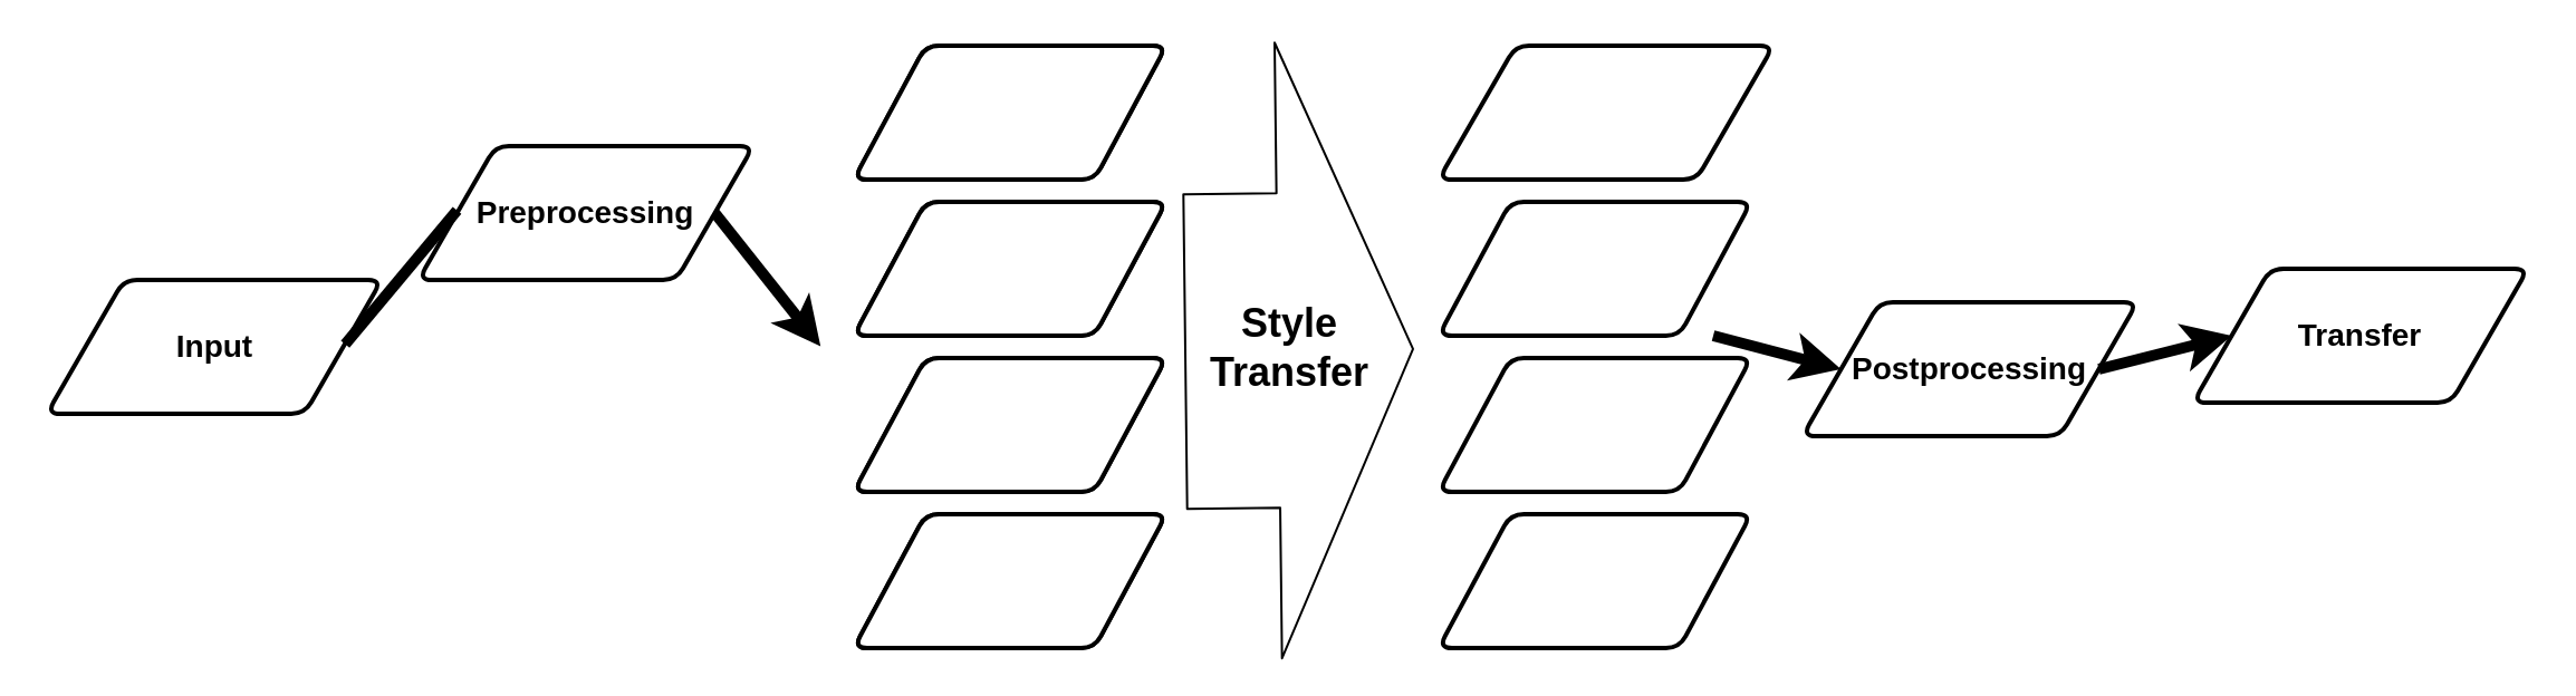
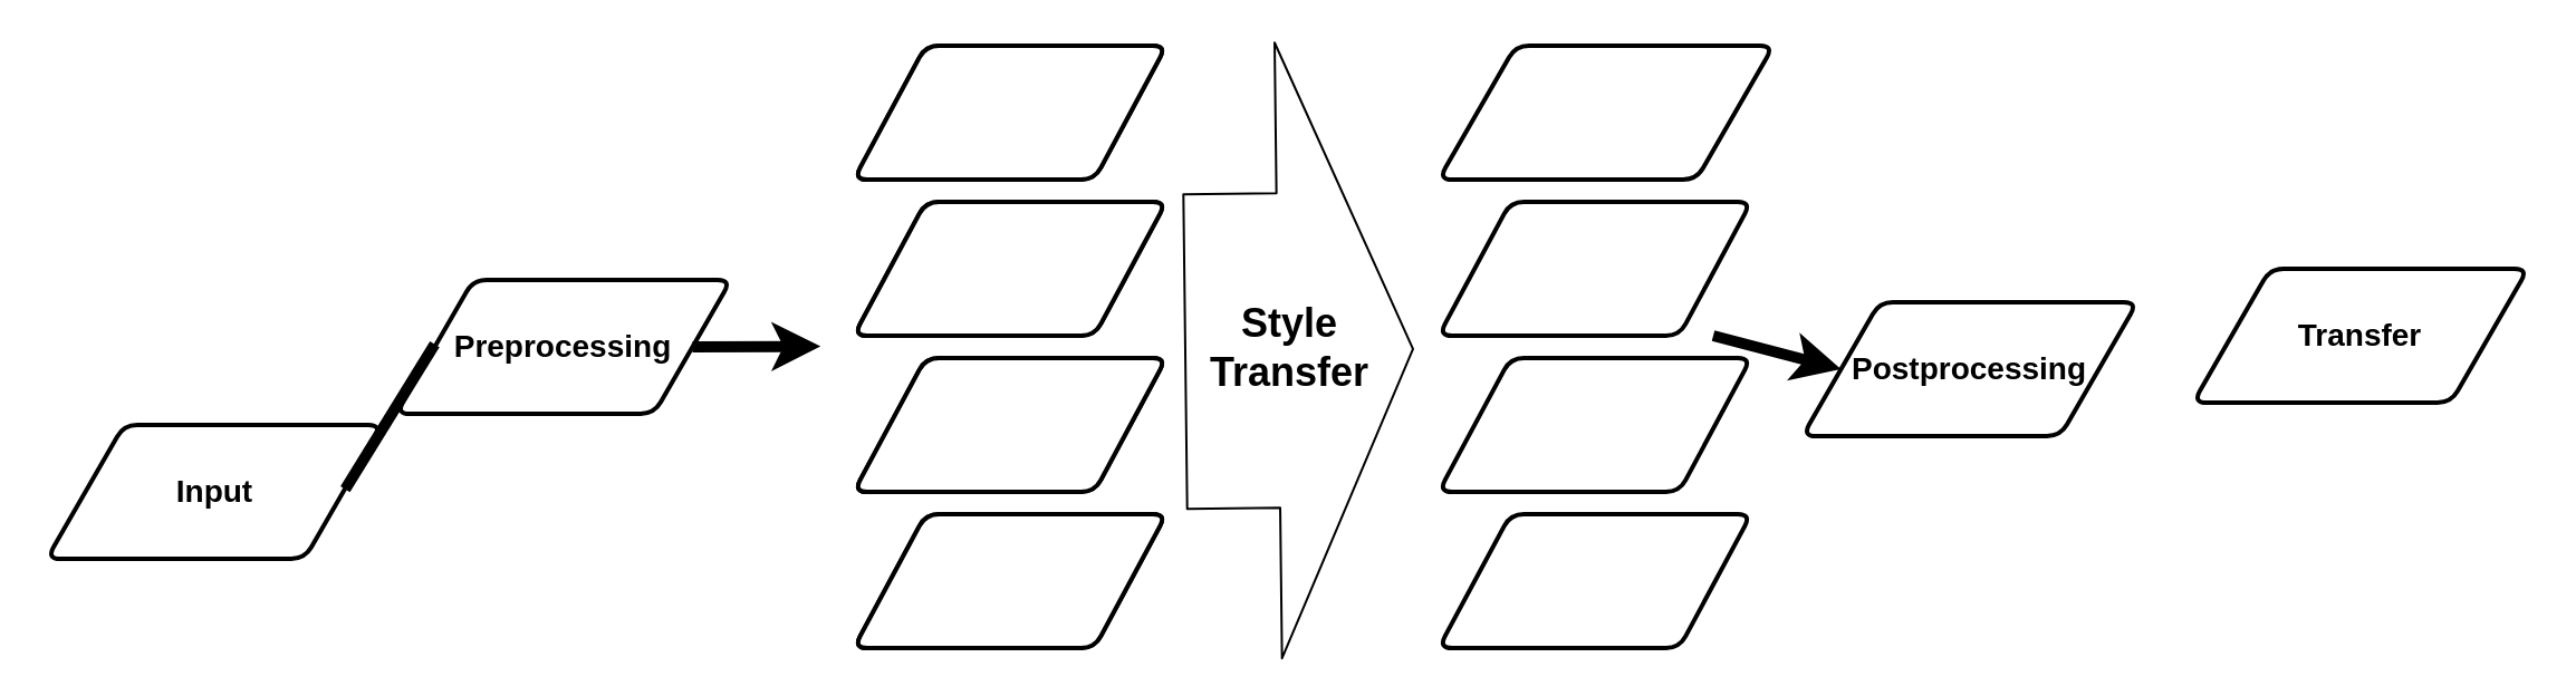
  <mxCell id="0" />
  <mxCell id="1" parent="0" />
  <mxCell id="2" value="&lt;font style=&quot;font-size: 10px&quot;&gt;content_bass&lt;br&gt;style_bass&lt;/font&gt;" style="shape=parallelogram;html=1;strokeWidth=2;perimeter=parallelogramPerimeter;whiteSpace=wrap;rounded=1;arcSize=12;size=0.23;" parent="1" vertex="1"><mxGeometry x="382" y="160" width="140" height="60" as="geometry" /></mxCell>
  <mxCell id="3" value="&lt;font style=&quot;font-size: 10px&quot;&gt;content_drums&lt;br&gt;style_drums&lt;/font&gt;" style="shape=parallelogram;html=1;strokeWidth=2;perimeter=parallelogramPerimeter;whiteSpace=wrap;rounded=1;arcSize=12;size=0.23;" parent="1" vertex="1"><mxGeometry x="382" y="90" width="140" height="60" as="geometry" /></mxCell>
  <mxCell id="4" value="&lt;font style=&quot;font-size: 10px&quot;&gt;content_other&lt;br&gt;style_other&lt;/font&gt;" style="shape=parallelogram;html=1;strokeWidth=2;perimeter=parallelogramPerimeter;whiteSpace=wrap;rounded=1;arcSize=12;size=0.23;" parent="1" vertex="1"><mxGeometry x="382" y="230" width="140" height="60" as="geometry" /></mxCell>
  <mxCell id="5" value="&lt;font style=&quot;font-size: 10px&quot;&gt;content_vocal&lt;br&gt;style_vocal&lt;/font&gt;" style="shape=parallelogram;html=1;strokeWidth=2;perimeter=parallelogramPerimeter;whiteSpace=wrap;rounded=1;arcSize=12;size=0.23;" parent="1" vertex="1"><mxGeometry x="382" y="20" width="140" height="60" as="geometry" /></mxCell>
- <mxCell id="6" value="&lt;p style=&quot;line-height: 120%&quot;&gt;&lt;font style=&quot;font-size: 14px&quot;&gt;&lt;b&gt;Input&lt;/b&gt;&lt;/font&gt;&lt;/p&gt;" style="shape=parallelogram;html=1;strokeWidth=2;perimeter=parallelogramPerimeter;whiteSpace=wrap;rounded=1;arcSize=12;size=0.23;" parent="1" vertex="1"><mxGeometry x="20.5" y="125" width="150" height="60" as="geometry" /></mxCell>
+ <mxCell id="6" value="&lt;p style=&quot;line-height: 120%&quot;&gt;&lt;font style=&quot;font-size: 14px&quot;&gt;&lt;b&gt;Input&lt;/b&gt;&lt;/font&gt;&lt;/p&gt;" style="shape=parallelogram;html=1;strokeWidth=2;perimeter=parallelogramPerimeter;whiteSpace=wrap;rounded=1;arcSize=12;size=0.23;" parent="1" vertex="1"><mxGeometry x="20.5" y="190" width="150" height="60" as="geometry" /></mxCell>
  <mxCell id="7" value="" style="shape=parallelogram;html=1;strokeWidth=2;perimeter=parallelogramPerimeter;whiteSpace=wrap;rounded=1;arcSize=12;size=0.23;" parent="1" vertex="1"><mxGeometry x="644" y="230" width="140" height="60" as="geometry" /></mxCell>
  <mxCell id="8" value="" style="shape=parallelogram;html=1;strokeWidth=2;perimeter=parallelogramPerimeter;whiteSpace=wrap;rounded=1;arcSize=12;size=0.23;" parent="1" vertex="1"><mxGeometry x="644" y="160" width="140" height="60" as="geometry" /></mxCell>
  <mxCell id="9" value="" style="shape=parallelogram;html=1;strokeWidth=2;perimeter=parallelogramPerimeter;whiteSpace=wrap;rounded=1;arcSize=12;size=0.23;" parent="1" vertex="1"><mxGeometry x="644" y="90" width="140" height="60" as="geometry" /></mxCell>
  <mxCell id="10" value="" style="shape=parallelogram;html=1;strokeWidth=2;perimeter=parallelogramPerimeter;whiteSpace=wrap;rounded=1;arcSize=12;size=0.23;" parent="1" vertex="1"><mxGeometry x="644" y="20" width="150" height="60" as="geometry" /></mxCell>
  <mxCell id="11" value="" style="shape=parallelogram;html=1;strokeWidth=2;perimeter=parallelogramPerimeter;whiteSpace=wrap;rounded=1;arcSize=12;size=0.23;" parent="1" vertex="1"><mxGeometry x="382" y="230" width="140" height="60" as="geometry" /></mxCell>
  <mxCell id="12" value="" style="shape=parallelogram;html=1;strokeWidth=2;perimeter=parallelogramPerimeter;whiteSpace=wrap;rounded=1;arcSize=12;size=0.23;" parent="1" vertex="1"><mxGeometry x="382" y="160" width="140" height="60" as="geometry" /></mxCell>
  <mxCell id="13" value="" style="shape=parallelogram;html=1;strokeWidth=2;perimeter=parallelogramPerimeter;whiteSpace=wrap;rounded=1;arcSize=12;size=0.23;" parent="1" vertex="1"><mxGeometry x="382" y="90" width="140" height="60" as="geometry" /></mxCell>
  <mxCell id="14" value="" style="shape=parallelogram;html=1;strokeWidth=2;perimeter=parallelogramPerimeter;whiteSpace=wrap;rounded=1;arcSize=12;size=0.23;" parent="1" vertex="1"><mxGeometry x="382" y="20" width="140" height="60" as="geometry" /></mxCell>
- <mxCell id="15" value="&lt;p style=&quot;line-height: 120%&quot;&gt;&lt;font style=&quot;font-size: 14px&quot;&gt;&lt;b&gt;Preprocessing&lt;/b&gt;&lt;/font&gt;&lt;/p&gt;" style="shape=parallelogram;html=1;strokeWidth=2;perimeter=parallelogramPerimeter;whiteSpace=wrap;rounded=1;arcSize=12;size=0.23;" vertex="1" parent="1"><mxGeometry x="187" y="65" width="150" height="60" as="geometry" /></mxCell>
+ <mxCell id="15" value="&lt;p style=&quot;line-height: 120%&quot;&gt;&lt;font style=&quot;font-size: 14px&quot;&gt;&lt;b&gt;Preprocessing&lt;/b&gt;&lt;/font&gt;&lt;/p&gt;" style="shape=parallelogram;html=1;strokeWidth=2;perimeter=parallelogramPerimeter;whiteSpace=wrap;rounded=1;arcSize=12;size=0.23;" vertex="1" parent="1"><mxGeometry x="177" y="125" width="150" height="60" as="geometry" /></mxCell>
  <mxCell id="16" value="&lt;p style=&quot;line-height: 120%&quot;&gt;&lt;font style=&quot;font-size: 14px&quot;&gt;&lt;b&gt;Transfer&lt;/b&gt;&lt;/font&gt;&lt;/p&gt;" style="shape=parallelogram;html=1;strokeWidth=2;perimeter=parallelogramPerimeter;whiteSpace=wrap;rounded=1;arcSize=12;size=0.23;" vertex="1" parent="1"><mxGeometry x="982" y="120" width="150" height="60" as="geometry" /></mxCell>
  <mxCell id="17" value="&lt;p style=&quot;line-height: 120%&quot;&gt;&lt;font style=&quot;font-size: 14px&quot;&gt;&lt;b&gt;Postprocessing&lt;/b&gt;&lt;/font&gt;&lt;/p&gt;" style="shape=parallelogram;html=1;strokeWidth=2;perimeter=parallelogramPerimeter;whiteSpace=wrap;rounded=1;arcSize=12;size=0.23;" vertex="1" parent="1"><mxGeometry x="807" y="135" width="150" height="60" as="geometry" /></mxCell>
  <mxCell id="18" value="" style="shape=flexArrow;endArrow=classic;html=1;entryX=0.71;entryY=0.519;entryDx=0;entryDy=0;entryPerimeter=0;exitX=0.195;exitY=0.523;exitDx=0;exitDy=0;exitPerimeter=0;endWidth=134;endSize=19.78;width=141;" edge="1" parent="1"><mxGeometry width="50" height="50" relative="1" as="geometry"><mxPoint x="530" y="157.13" as="sourcePoint" /><mxPoint x="633" y="155.89" as="targetPoint" /></mxGeometry></mxCell>
  <mxCell id="19" value="&lt;b&gt;&lt;font style=&quot;font-size: 18px&quot;&gt;Style&lt;br&gt;Transfer&lt;/font&gt;&lt;/b&gt;" style="edgeLabel;html=1;align=center;verticalAlign=middle;resizable=0;points=[];" vertex="1" connectable="0" parent="18"><mxGeometry x="0.205" y="4" relative="1" as="geometry"><mxPoint x="-15" y="3" as="offset" /></mxGeometry></mxCell>
  <mxCell id="20" value="" style="endArrow=none;html=1;exitX=0.891;exitY=0.48;exitDx=0;exitDy=0;exitPerimeter=0;entryX=0.115;entryY=0.48;entryDx=0;entryDy=0;entryPerimeter=0;strokeWidth=5;" edge="1" parent="1" source="6" target="15"><mxGeometry width="50" height="50" relative="1" as="geometry"><mxPoint x="347" y="180" as="sourcePoint" /><mxPoint x="397" y="130" as="targetPoint" /></mxGeometry></mxCell>
  <mxCell id="21" value="" style="endArrow=classic;html=1;exitX=1;exitY=0.5;exitDx=0;exitDy=0;entryX=0.115;entryY=0.48;entryDx=0;entryDy=0;entryPerimeter=0;strokeWidth=5;" edge="1" parent="1" source="15"><mxGeometry width="50" height="50" relative="1" as="geometry"><mxPoint x="327" y="154.8" as="sourcePoint" /><mxPoint x="367.1" y="154.8" as="targetPoint" /></mxGeometry></mxCell>
  <mxCell id="22" value="" style="endArrow=classic;html=1;entryX=0;entryY=0.5;entryDx=0;entryDy=0;strokeWidth=5;" edge="1" parent="1" target="17"><mxGeometry width="50" height="50" relative="1" as="geometry"><mxPoint x="767" y="150" as="sourcePoint" /><mxPoint x="214.25" y="173.8" as="targetPoint" /></mxGeometry></mxCell>
- <mxCell id="23" value="" style="endArrow=classic;html=1;entryX=0;entryY=0.5;entryDx=0;entryDy=0;strokeWidth=5;exitX=1;exitY=0.5;exitDx=0;exitDy=0;" edge="1" parent="1" source="17" target="16"><mxGeometry width="50" height="50" relative="1" as="geometry"><mxPoint x="957" y="150" as="sourcePoint" /><mxPoint x="224.25" y="183.8" as="targetPoint" /></mxGeometry></mxCell>
